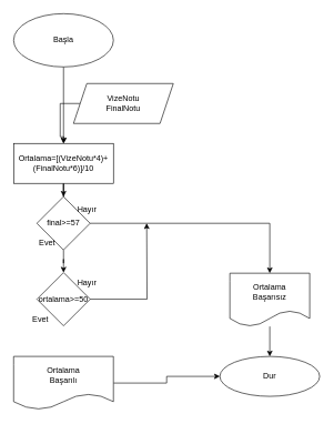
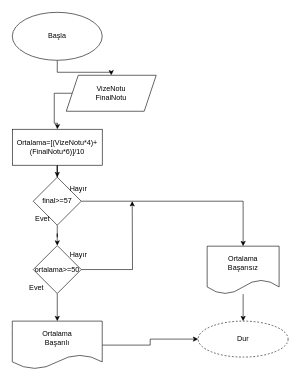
  <mxCell id="0" />
  <mxCell id="1" parent="0" />
- <mxCell id="2" value="" style="edgeStyle=orthogonalEdgeStyle;rounded=0;orthogonalLoop=1;jettySize=auto;html=1;" parent="1" source="3" target="7" edge="1"><mxGeometry relative="1" as="geometry" /></mxCell>
+ <mxCell id="2" value="" style="edgeStyle=orthogonalEdgeStyle;rounded=0;orthogonalLoop=1;jettySize=auto;html=1;" parent="1" source="3" target="5" edge="1"><mxGeometry relative="1" as="geometry" /></mxCell>
  <mxCell id="3" value="Başla" style="ellipse;whiteSpace=wrap;html=1;" parent="1" vertex="1"><mxGeometry x="20" y="20" width="150" height="80" as="geometry" /></mxCell>
  <mxCell id="4" value="" style="edgeStyle=orthogonalEdgeStyle;rounded=0;orthogonalLoop=1;jettySize=auto;html=1;" edge="1" parent="1" source="5"><mxGeometry relative="1" as="geometry"><mxPoint x="95" y="215" as="targetPoint" /></mxGeometry></mxCell>
  <mxCell id="5" value="VizeNotu&lt;br&gt;FinalNotu" style="shape=parallelogram;perimeter=parallelogramPerimeter;whiteSpace=wrap;html=1;fixedSize=1;" parent="1" vertex="1"><mxGeometry x="110" y="125" width="150" height="60" as="geometry" /></mxCell>
  <mxCell id="6" value="" style="edgeStyle=orthogonalEdgeStyle;rounded=0;orthogonalLoop=1;jettySize=auto;html=1;" edge="1" parent="1" source="7" target="13"><mxGeometry relative="1" as="geometry" /></mxCell>
  <mxCell id="7" value="Ortalama=[(VizeNotu*4)+(FinalNotu*6)]/10" style="whiteSpace=wrap;html=1;" parent="1" vertex="1"><mxGeometry x="20" y="215" width="150" height="60" as="geometry" /></mxCell>
  <mxCell id="8" value="" style="edgeStyle=orthogonalEdgeStyle;rounded=0;orthogonalLoop=1;jettySize=auto;html=1;entryX=0;entryY=0.5;entryDx=0;entryDy=0;" parent="1" source="9" target="10" edge="1"><mxGeometry relative="1" as="geometry"><mxPoint x="390" y="565" as="targetPoint" /></mxGeometry></mxCell>
  <mxCell id="9" value="Ortalama&lt;br&gt;Başarılı" style="shape=document;whiteSpace=wrap;html=1;boundedLbl=1;" parent="1" vertex="1"><mxGeometry x="20" y="535" width="150" height="80" as="geometry" /></mxCell>
- <mxCell id="10" value="Dur" style="ellipse;whiteSpace=wrap;html=1;" parent="1" vertex="1"><mxGeometry x="330" y="535" width="150" height="60" as="geometry" /></mxCell>
+ <mxCell id="10" value="Dur" style="ellipse;whiteSpace=wrap;html=1;dashed=1;" parent="1" vertex="1"><mxGeometry x="330" y="535" width="150" height="60" as="geometry" /></mxCell>
  <mxCell id="11" value="" style="edgeStyle=orthogonalEdgeStyle;rounded=0;orthogonalLoop=1;jettySize=auto;html=1;" edge="1" parent="1" source="13" target="15"><mxGeometry relative="1" as="geometry" /></mxCell>
  <mxCell id="12" value="" style="edgeStyle=orthogonalEdgeStyle;rounded=0;orthogonalLoop=1;jettySize=auto;html=1;" edge="1" parent="1" source="13" target="20"><mxGeometry relative="1" as="geometry" /></mxCell>
  <mxCell id="13" value="final&amp;gt;=57" style="rhombus;whiteSpace=wrap;html=1;" vertex="1" parent="1"><mxGeometry x="55" y="295" width="80" height="80" as="geometry" /></mxCell>
  <mxCell id="14" style="edgeStyle=orthogonalEdgeStyle;rounded=0;orthogonalLoop=1;jettySize=auto;html=1;" edge="1" parent="1" source="15" target="10"><mxGeometry relative="1" as="geometry"><Array as="points"><mxPoint x="405" y="415" /><mxPoint x="405" y="415" /></Array></mxGeometry></mxCell>
  <mxCell id="15" value="Ortalama&lt;br&gt;Başarısız" style="shape=document;whiteSpace=wrap;html=1;boundedLbl=1;" vertex="1" parent="1"><mxGeometry x="345" y="410" width="120" height="80" as="geometry" /></mxCell>
  <mxCell id="16" value="Hayır" style="text;html=1;align=center;verticalAlign=middle;resizable=0;points=[];autosize=1;strokeColor=none;fillColor=none;" vertex="1" parent="1"><mxGeometry x="110" y="305" width="40" height="20" as="geometry" /></mxCell>
  <mxCell id="17" value="Evet" style="text;html=1;align=center;verticalAlign=middle;resizable=0;points=[];autosize=1;strokeColor=none;fillColor=none;" vertex="1" parent="1"><mxGeometry x="50" y="355" width="40" height="20" as="geometry" /></mxCell>
  <mxCell id="18" style="edgeStyle=orthogonalEdgeStyle;rounded=0;orthogonalLoop=1;jettySize=auto;html=1;" edge="1" parent="1" source="20"><mxGeometry relative="1" as="geometry"><mxPoint x="220" y="335" as="targetPoint" /></mxGeometry></mxCell>
+ <mxCell id="19" value="" style="edgeStyle=orthogonalEdgeStyle;rounded=0;orthogonalLoop=1;jettySize=auto;html=1;" edge="1" parent="1" source="20" target="9"><mxGeometry relative="1" as="geometry" /></mxCell>
  <mxCell id="20" value="ortalama&amp;gt;=50" style="rhombus;whiteSpace=wrap;html=1;" vertex="1" parent="1"><mxGeometry x="55" y="409" width="80" height="80" as="geometry" /></mxCell>
  <mxCell id="21" value="Hayır" style="text;html=1;align=center;verticalAlign=middle;resizable=0;points=[];autosize=1;strokeColor=none;fillColor=none;" vertex="1" parent="1"><mxGeometry x="110" y="415" width="40" height="20" as="geometry" /></mxCell>
  <mxCell id="22" value="Evet" style="text;html=1;align=center;verticalAlign=middle;resizable=0;points=[];autosize=1;strokeColor=none;fillColor=none;" vertex="1" parent="1"><mxGeometry x="40" y="469" width="40" height="20" as="geometry" /></mxCell>
